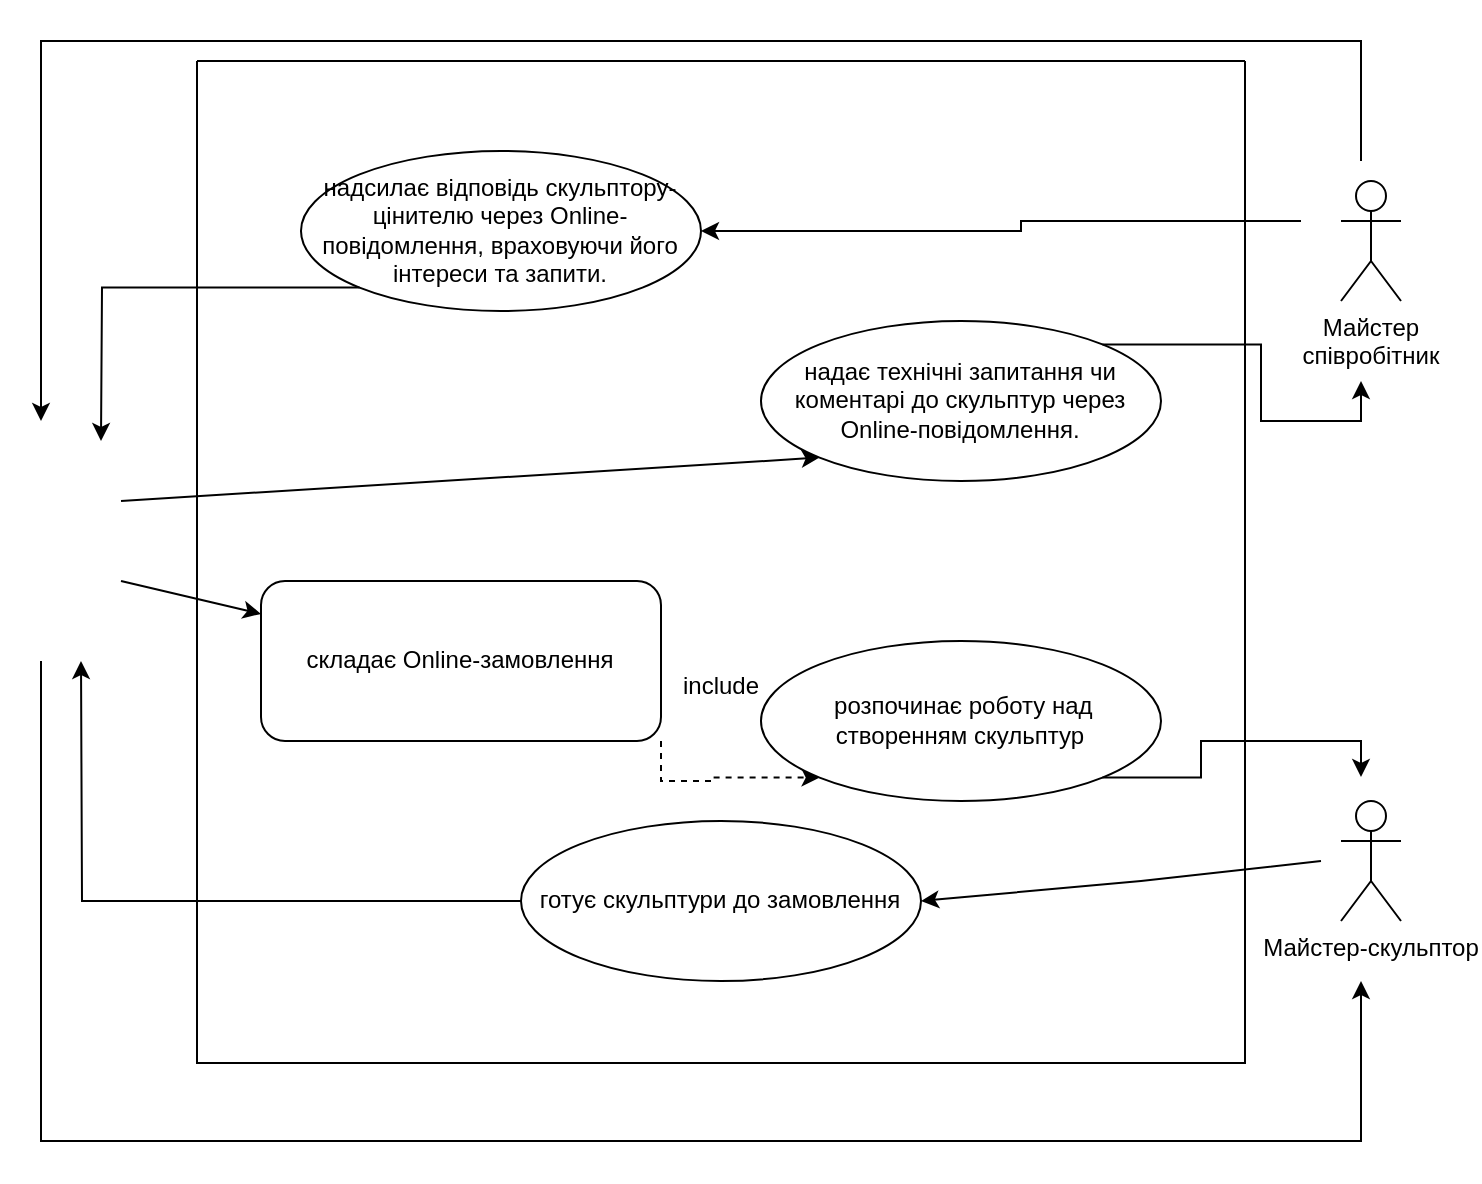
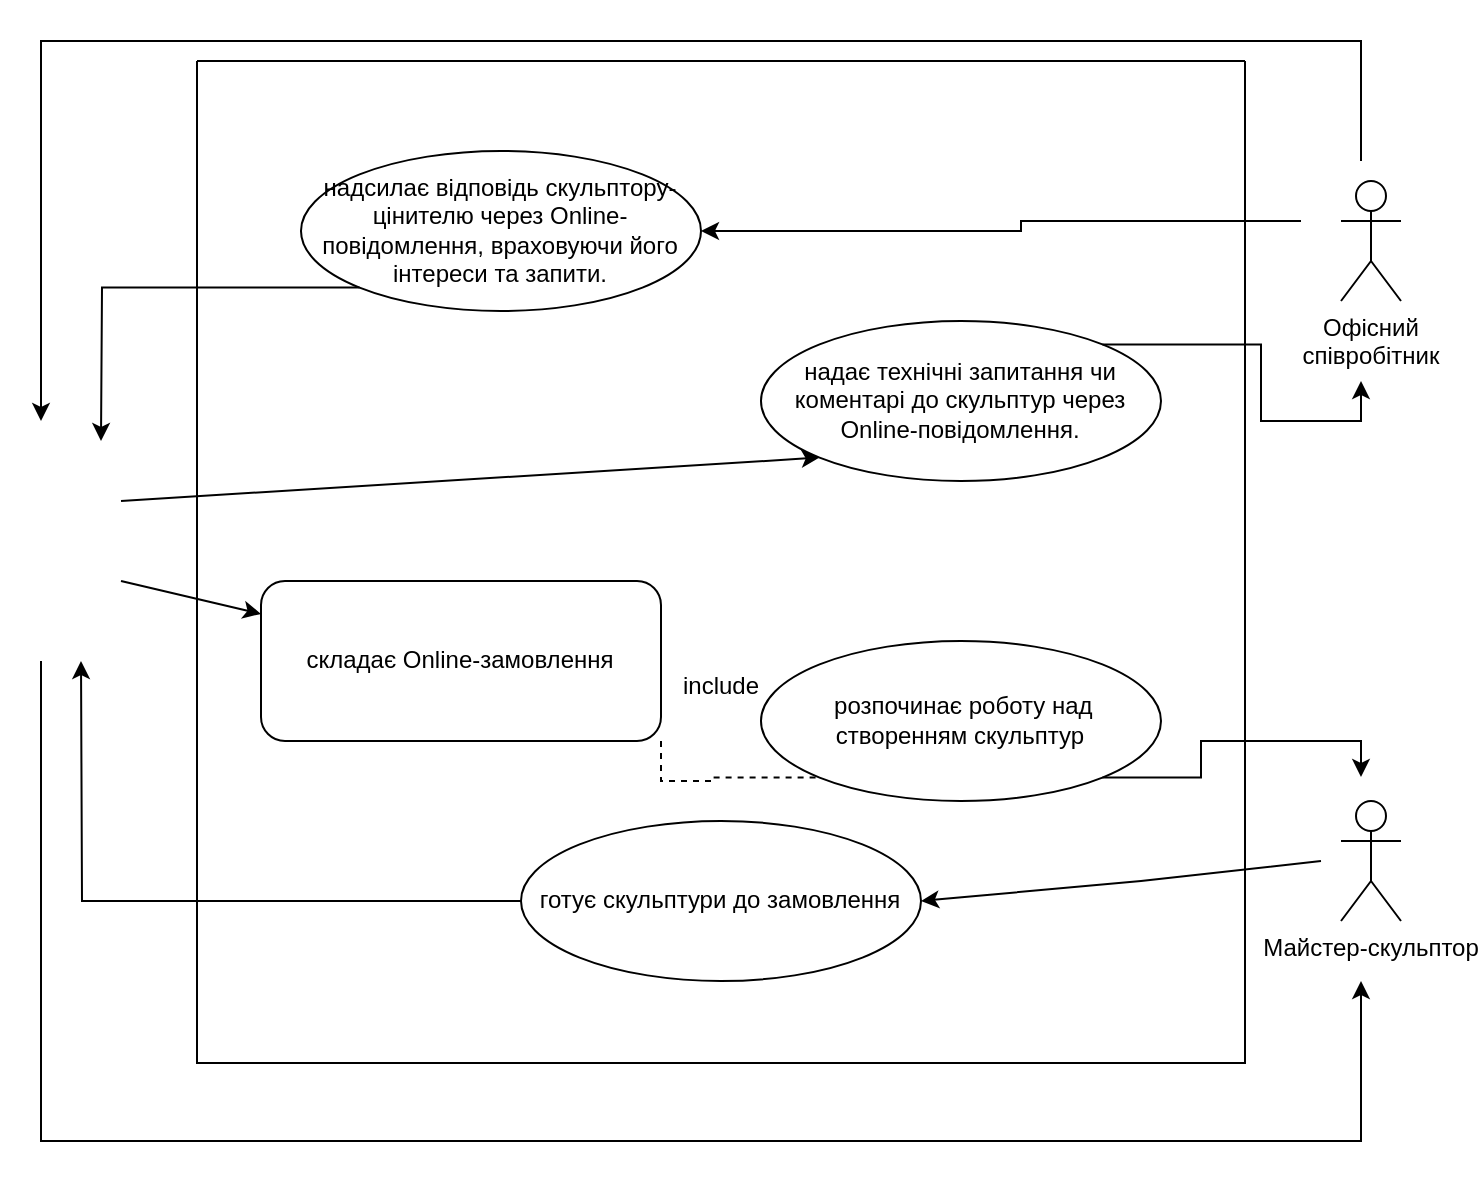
  <mxCell id="0" />
  <mxCell id="1" parent="0" />
- <mxCell id="2" style="edgeStyle=orthogonalEdgeStyle;rounded=0;orthogonalLoop=1;jettySize=auto;html=1;exitX=1;exitY=1;exitDx=0;exitDy=0;entryX=0;entryY=1;entryDx=0;entryDy=0;dashed=1;" edge="1" parent="1" source="3" target="6"><mxGeometry relative="1" as="geometry" /></mxCell>
+ <mxCell id="2" style="edgeStyle=orthogonalEdgeStyle;rounded=0;orthogonalLoop=1;jettySize=auto;html=1;exitX=1;exitY=1;exitDx=0;exitDy=0;entryX=0;entryY=1;entryDx=0;entryDy=0;dashed=1;endArrow=none;" edge="1" parent="1" source="3" target="6"><mxGeometry relative="1" as="geometry" /></mxCell>
  <mxCell id="3" value="складає Online-замовлення" style="whiteSpace=wrap;html=1;rounded=1;" parent="1" vertex="1"><mxGeometry x="130" y="290" width="200" height="80" as="geometry" /></mxCell>
  <mxCell id="4" value="" style="swimlane;startSize=0;" parent="1" vertex="1"><mxGeometry x="98" y="30" width="524" height="501" as="geometry"><mxRectangle x="200" y="125" width="50" height="40" as="alternateBounds" /></mxGeometry></mxCell>
  <mxCell id="5" value="готує скульптури до замовлення" style="ellipse;whiteSpace=wrap;html=1;" parent="4" vertex="1"><mxGeometry x="162" y="380" width="200" height="80" as="geometry" /></mxCell>
  <mxCell id="6" value="&amp;nbsp;розпочинає роботу над створенням скульптур" style="ellipse;whiteSpace=wrap;html=1;" parent="4" vertex="1"><mxGeometry x="282" y="290" width="200" height="80" as="geometry" /></mxCell>
  <mxCell id="7" value="надає технічні запитання чи коментарі до скульптур через Online-повідомлення." style="ellipse;whiteSpace=wrap;html=1;" parent="4" vertex="1"><mxGeometry x="282" y="130" width="200" height="80" as="geometry" /></mxCell>
  <mxCell id="8" value="надсилає відповідь скульптору-цінителю через Online-повідомлення, враховуючи його інтереси та запити." style="ellipse;whiteSpace=wrap;html=1;" parent="4" vertex="1"><mxGeometry x="52" y="45" width="200" height="80" as="geometry" /></mxCell>
  <mxCell id="9" value="include" style="text;html=1;align=center;verticalAlign=middle;resizable=0;points=[];autosize=1;strokeColor=none;fillColor=none;" vertex="1" parent="4"><mxGeometry x="232" y="298" width="60" height="30" as="geometry" /></mxCell>
  <mxCell id="10" value="Майстер-скульптор" style="shape=umlActor;verticalLabelPosition=bottom;verticalAlign=top;html=1;outlineConnect=0;" parent="1" vertex="1"><mxGeometry x="670" y="400" width="30" height="60" as="geometry" /></mxCell>
  <mxCell id="11" style="edgeStyle=orthogonalEdgeStyle;rounded=0;orthogonalLoop=1;jettySize=auto;html=1;entryX=1;entryY=0.5;entryDx=0;entryDy=0;" edge="1" parent="1" target="8"><mxGeometry relative="1" as="geometry"><mxPoint x="650" y="110" as="sourcePoint" /><Array as="points"><mxPoint x="510" y="110" /><mxPoint x="510" y="115" /></Array></mxGeometry></mxCell>
- <mxCell id="12" value="Майстер &lt;br&gt;співробітник" style="shape=umlActor;verticalLabelPosition=bottom;verticalAlign=top;html=1;outlineConnect=0;" parent="1" vertex="1"><mxGeometry x="670" y="90" width="30" height="60" as="geometry" /></mxCell>
+ <mxCell id="12" value="Офісний &lt;br&gt;співробітник" style="shape=umlActor;verticalLabelPosition=bottom;verticalAlign=top;html=1;outlineConnect=0;" parent="1" vertex="1"><mxGeometry x="670" y="90" width="30" height="60" as="geometry" /></mxCell>
  <mxCell id="13" value="" style="endArrow=classic;html=1;rounded=0;entryX=1;entryY=0.5;entryDx=0;entryDy=0;" parent="1" target="5" edge="1"><mxGeometry width="50" height="50" relative="1" as="geometry"><mxPoint x="660" y="430" as="sourcePoint" /><mxPoint x="770" y="380" as="targetPoint" /><Array as="points"><mxPoint x="570" y="440" /></Array></mxGeometry></mxCell>
  <mxCell id="14" value="" style="endArrow=classic;html=1;rounded=0;" edge="1" parent="1"><mxGeometry width="50" height="50" relative="1" as="geometry"><mxPoint x="20" y="330" as="sourcePoint" /><mxPoint x="680" y="490" as="targetPoint" /><Array as="points"><mxPoint x="20" y="570" /><mxPoint x="680" y="570" /><mxPoint x="680" y="530" /></Array></mxGeometry></mxCell>
  <mxCell id="15" style="edgeStyle=orthogonalEdgeStyle;rounded=0;orthogonalLoop=1;jettySize=auto;html=1;exitX=0;exitY=0.5;exitDx=0;exitDy=0;" edge="1" parent="1" source="5"><mxGeometry relative="1" as="geometry"><mxPoint x="40" y="330" as="targetPoint" /></mxGeometry></mxCell>
  <mxCell id="16" value="" style="endArrow=classic;html=1;rounded=0;" edge="1" parent="1"><mxGeometry width="50" height="50" relative="1" as="geometry"><mxPoint x="680" y="80" as="sourcePoint" /><mxPoint x="20" y="210" as="targetPoint" /><Array as="points"><mxPoint x="680" y="20" /><mxPoint x="360" y="20" /><mxPoint x="20" y="20" /></Array></mxGeometry></mxCell>
  <mxCell id="17" value="" style="endArrow=classic;html=1;rounded=0;" edge="1" parent="1" target="3"><mxGeometry width="50" height="50" relative="1" as="geometry"><mxPoint x="60" y="290" as="sourcePoint" /><mxPoint x="650" y="270" as="targetPoint" /></mxGeometry></mxCell>
  <mxCell id="18" style="edgeStyle=orthogonalEdgeStyle;rounded=0;orthogonalLoop=1;jettySize=auto;html=1;exitX=1;exitY=1;exitDx=0;exitDy=0;" edge="1" parent="1" source="6"><mxGeometry relative="1" as="geometry"><mxPoint x="680" y="388" as="targetPoint" /><Array as="points"><mxPoint x="600" y="388" /><mxPoint x="600" y="370" /><mxPoint x="680" y="370" /></Array></mxGeometry></mxCell>
  <mxCell id="19" value="" style="endArrow=classic;html=1;rounded=0;entryX=0;entryY=1;entryDx=0;entryDy=0;" edge="1" parent="1" target="7"><mxGeometry width="50" height="50" relative="1" as="geometry"><mxPoint x="60" y="250" as="sourcePoint" /><mxPoint x="590" y="290" as="targetPoint" /></mxGeometry></mxCell>
  <mxCell id="20" style="edgeStyle=orthogonalEdgeStyle;rounded=0;orthogonalLoop=1;jettySize=auto;html=1;exitX=1;exitY=0;exitDx=0;exitDy=0;" edge="1" parent="1" source="7"><mxGeometry relative="1" as="geometry"><mxPoint x="680" y="190" as="targetPoint" /><Array as="points"><mxPoint x="630" y="172" /><mxPoint x="630" y="210" /><mxPoint x="680" y="210" /></Array></mxGeometry></mxCell>
  <mxCell id="21" style="edgeStyle=orthogonalEdgeStyle;rounded=0;orthogonalLoop=1;jettySize=auto;html=1;exitX=0;exitY=1;exitDx=0;exitDy=0;" edge="1" parent="1" source="8"><mxGeometry relative="1" as="geometry"><mxPoint x="50" y="220" as="targetPoint" /></mxGeometry></mxCell>
